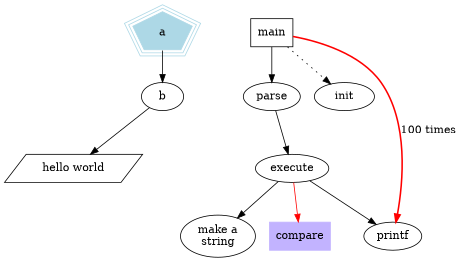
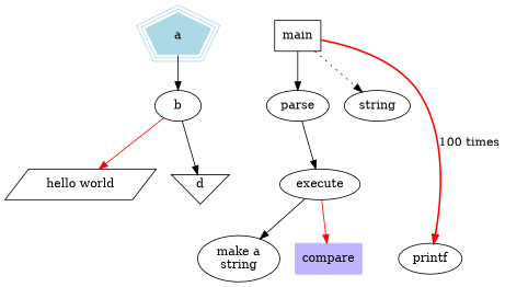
  digraph {
    a [color=lightblue peripheries=3 shape=polygon sides=5 style=filled]
    b
    n3 [label="hello world" shape=polygon sides=4 skew=.4]
+   d [shape=invtriangle]
    main [shape=box]
    parse
-   init
+   init [label=string]
    printf
    execute
    n10 [label="make a\nstring"]
    compare [color=".7 .3 1.0" shape=box style=filled]
    a -> b
-   b -> n3
+   b -> n3 [color=red]
+   b -> d
    main -> parse [weight=8]
    main -> init [style=dotted]
    main -> printf [color=red label="100 times" style=bold]
    parse -> execute
-   execute -> printf
    execute -> n10
    execute -> compare [color=red]
  }
